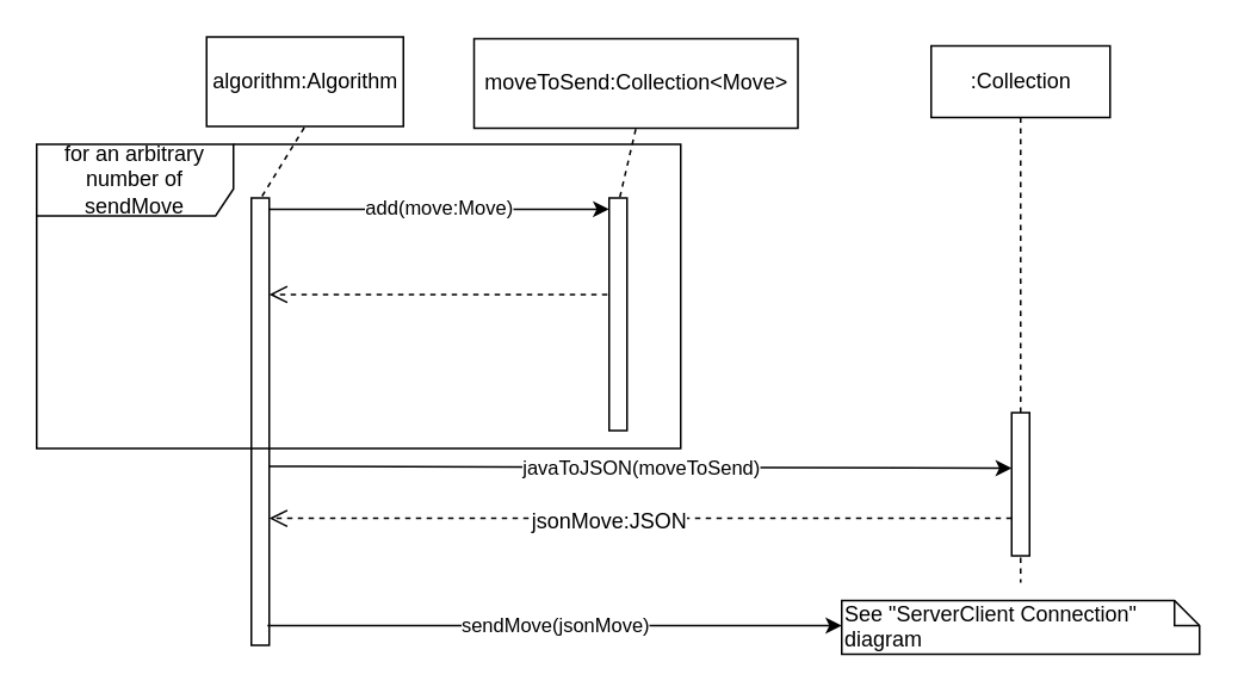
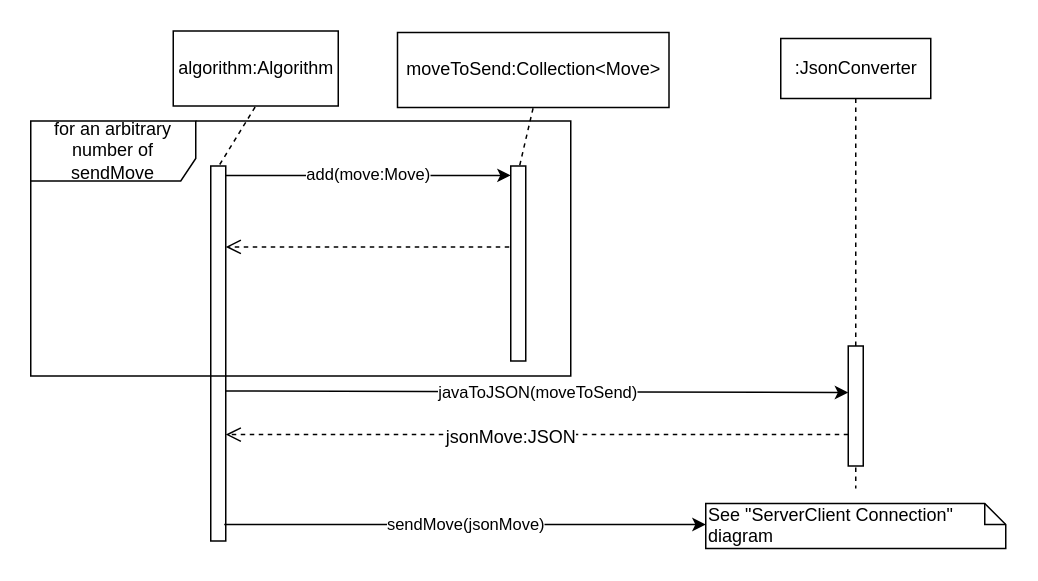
  <mxCell id="0" />
  <mxCell id="1" parent="0" />
  <mxCell id="2" value="" style="html=1;points=[];perimeter=orthogonalPerimeter;" parent="1" vertex="1"><mxGeometry x="140" y="110" width="10" height="250" as="geometry" /></mxCell>
  <mxCell id="3" value="algorithm:Algorithm" style="html=1;" parent="1" vertex="1"><mxGeometry x="115" y="20" width="110" height="50" as="geometry" /></mxCell>
  <mxCell id="4" value="" style="endArrow=none;dashed=1;html=1;entryX=0.5;entryY=1;entryDx=0;entryDy=0;exitX=0.6;exitY=-0.004;exitDx=0;exitDy=0;exitPerimeter=0;" parent="1" source="2" target="3" edge="1"><mxGeometry width="50" height="50" relative="1" as="geometry"><mxPoint x="-60" y="280" as="sourcePoint" /><mxPoint y="230" as="targetPoint" x="-10" /></mxGeometry></mxCell>
  <mxCell id="5" value="" style="html=1;points=[];perimeter=orthogonalPerimeter;" parent="1" vertex="1"><mxGeometry x="340" y="110" width="10" height="130" as="geometry" /></mxCell>
  <mxCell id="6" value="moveToSend:Collection&amp;lt;Move&amp;gt;" style="html=1;" parent="1" vertex="1"><mxGeometry x="264.5" y="21" width="181" height="50" as="geometry" /></mxCell>
  <mxCell id="7" value="" style="endArrow=none;dashed=1;html=1;entryX=0.5;entryY=1;entryDx=0;entryDy=0;exitX=0.6;exitY=-0.004;exitDx=0;exitDy=0;exitPerimeter=0;" parent="1" source="5" target="6" edge="1"><mxGeometry width="50" height="50" relative="1" as="geometry"><mxPoint x="140" y="280" as="sourcePoint" /><mxPoint x="190" y="230" as="targetPoint" /></mxGeometry></mxCell>
  <mxCell id="8" value="add(move:Move)" style="endArrow=classic;html=1;exitX=1;exitY=0.025;exitDx=0;exitDy=0;exitPerimeter=0;" parent="1" source="2" target="5" edge="1"><mxGeometry width="50" height="50" relative="1" as="geometry"><mxPoint x="160" y="120" as="sourcePoint" /><mxPoint x="490" y="120" as="targetPoint" /></mxGeometry></mxCell>
  <mxCell id="9" value="" style="html=1;verticalAlign=bottom;endArrow=open;dashed=1;endSize=8;exitX=-0.1;exitY=0.415;exitDx=0;exitDy=0;exitPerimeter=0;" parent="1" source="5" target="2" edge="1"><mxGeometry relative="1" as="geometry"><mxPoint x="270" y="247" as="sourcePoint" /><mxPoint x="130" y="240" as="targetPoint" /></mxGeometry></mxCell>
  <mxCell id="10" value="sendMove(jsonMove)" style="endArrow=classic;html=1;exitX=0.9;exitY=0.956;exitDx=0;exitDy=0;exitPerimeter=0;" parent="1" edge="1" source="2"><mxGeometry width="50" height="50" relative="1" as="geometry"><mxPoint x="150" y="260" as="sourcePoint" /><mxPoint x="470" y="349" as="targetPoint" /></mxGeometry></mxCell>
  <mxCell id="11" value="See &quot;ServerClient Connection&quot; diagram" style="shape=note;whiteSpace=wrap;html=1;size=14;verticalAlign=top;align=left;spacingTop=-6;" parent="1" vertex="1"><mxGeometry x="470" y="335" width="200" height="30" as="geometry" /></mxCell>
  <mxCell id="12" value="for an arbitrary number of sendMove" style="shape=umlFrame;whiteSpace=wrap;html=1;width=110;height=40;" parent="1" vertex="1"><mxGeometry x="20" y="80" width="360" height="170" as="geometry" /></mxCell>
- <mxCell id="13" value=":Collection" style="html=1;points=[];perimeter=orthogonalPerimeter;shape=umlLifeline;participant=label;fontFamily=Helvetica;fontSize=12;fontColor=#000000;align=center;strokeColor=#000000;fillColor=#ffffff;recursiveResize=0;container=1;collapsible=0;" vertex="1" parent="1"><mxGeometry x="520" y="25" width="100" height="300" as="geometry" /></mxCell>
+ <mxCell id="13" value=":JsonConverter" style="html=1;points=[];perimeter=orthogonalPerimeter;shape=umlLifeline;participant=label;fontFamily=Helvetica;fontSize=12;fontColor=#000000;align=center;strokeColor=#000000;fillColor=#ffffff;recursiveResize=0;container=1;collapsible=0;" vertex="1" parent="1"><mxGeometry x="520" y="25" width="100" height="300" as="geometry" /></mxCell>
  <mxCell id="14" value="" style="html=1;points=[];perimeter=orthogonalPerimeter;" vertex="1" parent="13"><mxGeometry x="45" y="205" width="10" height="80" as="geometry" /></mxCell>
  <mxCell id="15" value="javaToJSON(moveToSend)" style="endArrow=classic;html=1;exitX=1;exitY=0.025;exitDx=0;exitDy=0;exitPerimeter=0;entryX=0;entryY=0.388;entryDx=0;entryDy=0;entryPerimeter=0;" edge="1" parent="1" target="14"><mxGeometry width="50" height="50" relative="1" as="geometry"><mxPoint x="150" y="260" as="sourcePoint" /><mxPoint x="340" y="260" as="targetPoint" /></mxGeometry></mxCell>
  <mxCell id="16" value="" style="html=1;verticalAlign=bottom;endArrow=open;dashed=1;endSize=8;exitX=0;exitY=0.738;exitDx=0;exitDy=0;exitPerimeter=0;" edge="1" parent="1" source="14" target="2"><mxGeometry relative="1" as="geometry"><mxPoint x="550" y="289" as="sourcePoint" /><mxPoint x="230" y="290" as="targetPoint" /></mxGeometry></mxCell>
  <mxCell id="17" value="jsonMove:JSON" style="text;html=1;resizable=0;points=[];align=center;verticalAlign=middle;labelBackgroundColor=#ffffff;" vertex="1" connectable="0" parent="16"><mxGeometry x="0.09" y="1" relative="1" as="geometry"><mxPoint as="offset" /></mxGeometry></mxCell>
